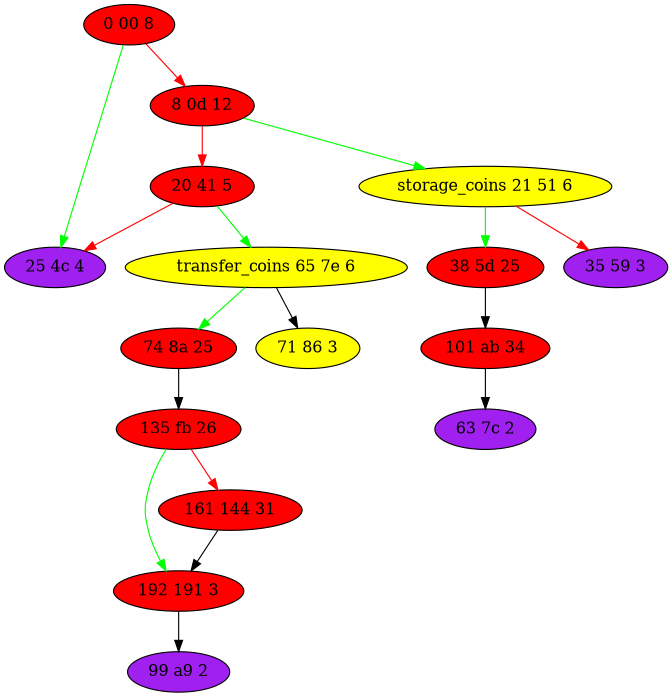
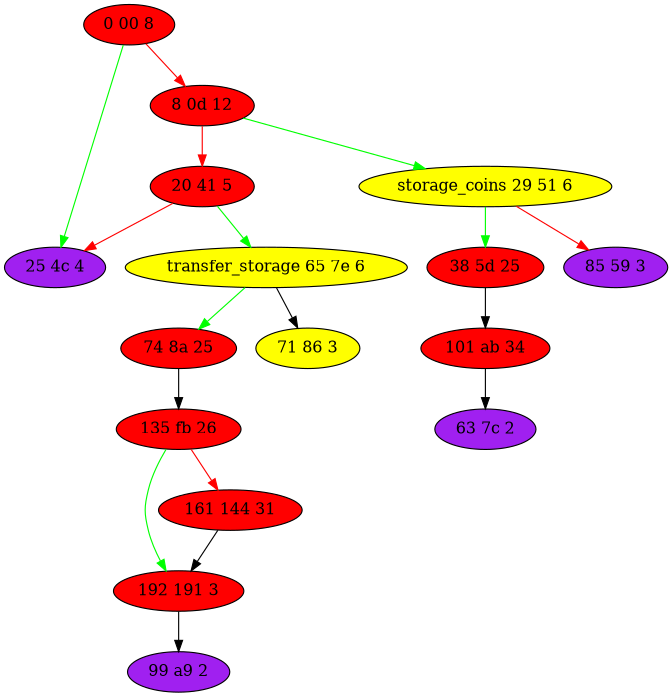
  digraph {
    node [fillcolor=red style=filled]
    edge [color=green]
    n1 [label="0 00 8"]
    n2 [fillcolor=purple label="25 4c 4"]
    n3 [label="8 0d 12"]
-   n4 [fillcolor=yellow label="storage_coins 21 51 6"]
+   n4 [fillcolor=yellow label="storage_coins 29 51 6"]
    n5 [label="20 41 5"]
    n6 [label="38 5d 25"]
-   n7 [fillcolor=purple label="35 59 3"]
-   n8 [fillcolor=yellow label="transfer_coins 65 7e 6"]
+   n7 [fillcolor=purple label="85 59 3"]
+   n8 [fillcolor=yellow label="transfer_storage 65 7e 6"]
    n9 [label="101 ab 34"]
    n10 [label="74 8a 25"]
    n11 [fillcolor=yellow label="71 86 3"]
    n12 [label="135 fb 26"]
    n13 [fillcolor=purple label="63 7c 2"]
    n14 [label="192 191 3"]
    n15 [label="161 144 31"]
    n16 [fillcolor=purple label="99 a9 2"]
    n1 -> n2
    n1 -> n3 [color=red]
    n3 -> n4
    n3 -> n5 [color=red]
    n4 -> n6
    n4 -> n7 [color=red]
    n5 -> n2 [color=red]
    n5 -> n8
    n6 -> n9 [color=black]
    n8 -> n10
    n8 -> n11 [color=black]
    n9 -> n13 [color=black]
    n10 -> n12 [color=black]
    n12 -> n14
    n12 -> n15 [color=red]
    n14 -> n16 [color=black]
    n15 -> n14 [color=black]
  }
